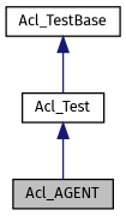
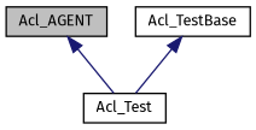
  digraph {
    fontname="Fira Sans"
    node [color=black fillcolor=white fontname="Fira Sans" fontsize=10 shape=record style=filled]
    edge [color=midnightblue dir=back fontname="Fira Sans" fontsize=10 labelfontname=Helvetica labelfontsize=10 style=solid]
    n1 [fillcolor=grey75 fontcolor=black height=0.2 label=Acl_AGENT width=0.4]
    n2 [height=0.2 label=Acl_TestBase width=0.4]
    n3 [height=0.2 label=Acl_Test width=0.4]
    n2 -> n3
-   n3 -> n1
+   n1 -> n3
  }
